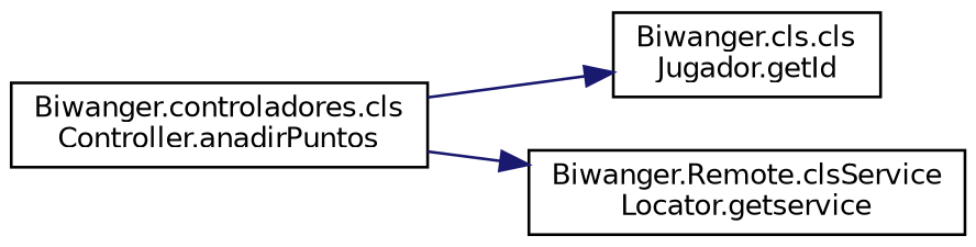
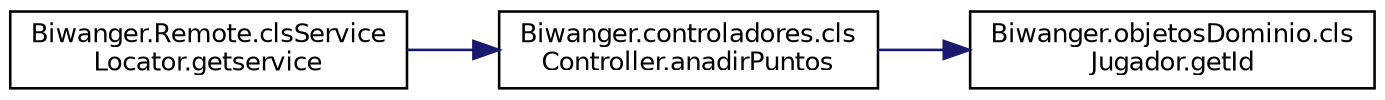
  digraph {
    rankdir=LR
    node [color=black fillcolor=white fontname=Helvetica fontsize=10 shape=record style=filled]
    edge [color=midnightblue fontname=Helvetica fontsize=10 labelfontname=Helvetica labelfontsize=10 style=solid]
    n1 [height=0.2 label="Biwanger.controladores.cls\lController.anadirPuntos" width=0.4]
-   n2 [height=0.2 label="Biwanger.cls.cls\lJugador.getId" width=0.4]
+   n2 [height=0.2 label="Biwanger.objetosDominio.cls\lJugador.getId" width=0.4]
    n3 [height=0.2 label="Biwanger.Remote.clsService\lLocator.getservice" width=0.4]
    n1 -> n2
-   n1 -> n3
+   n3 -> n1
  }
